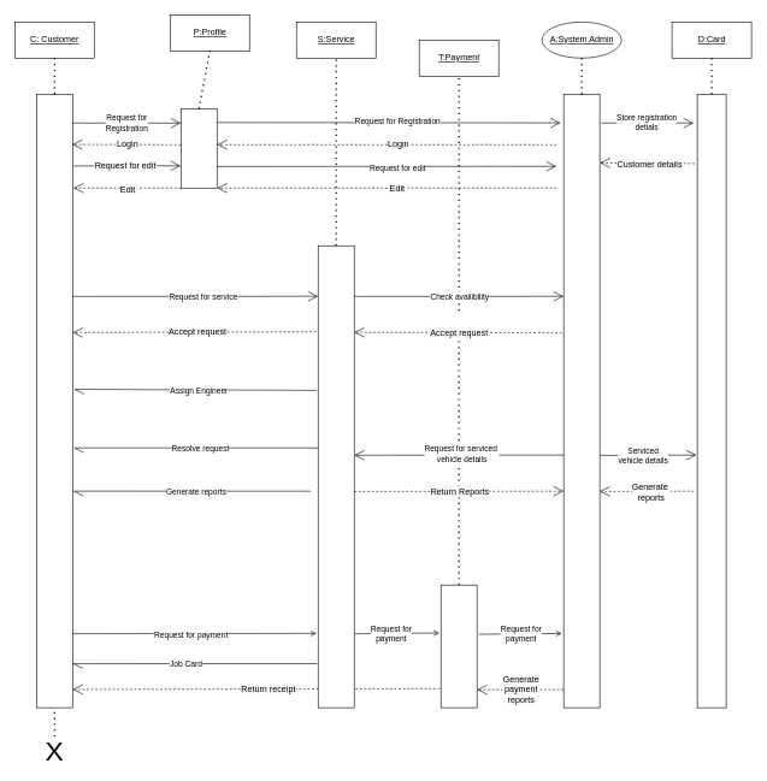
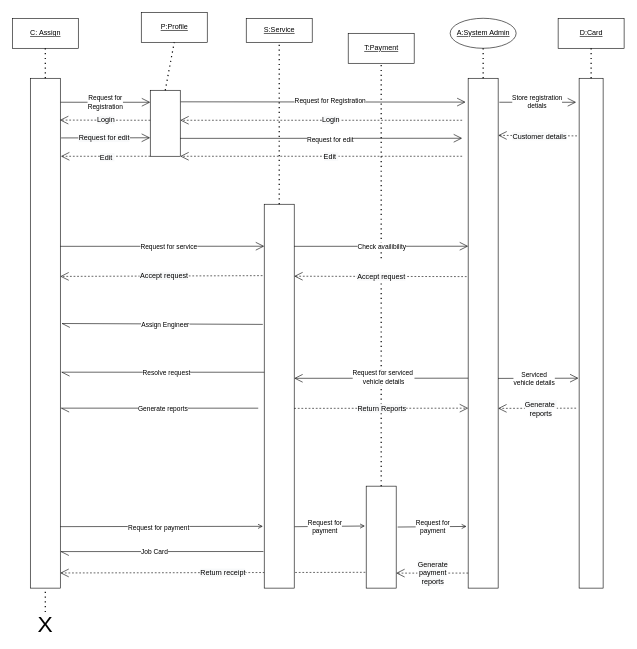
  <mxCell id="0" />
  <mxCell id="1" parent="0" />
  <mxCell id="2" value="" style="endArrow=open;endFill=1;endSize=12;html=1;rounded=0;dashed=1;exitX=-0.028;exitY=0.845;exitDx=0;exitDy=0;entryX=1.008;entryY=0.1;entryDx=0;entryDy=0;entryPerimeter=0;exitPerimeter=0;" edge="1" parent="1" source="29"><mxGeometry width="160" relative="1" as="geometry"><mxPoint x="440" y="954.41" as="sourcePoint" /><mxPoint x="100" y="954.74" as="targetPoint" /></mxGeometry></mxCell>
  <mxCell id="3" value="&lt;span style=&quot;font-size: 12px; background-color: rgb(248, 249, 250);&quot;&gt;Return receipt&lt;/span&gt;" style="edgeLabel;html=1;align=center;verticalAlign=middle;resizable=0;points=[];" vertex="1" connectable="0" parent="2"><mxGeometry x="-0.141" relative="1" as="geometry"><mxPoint x="-20" as="offset" /></mxGeometry></mxCell>
- <mxCell id="4" value="&lt;u&gt;C: Customer&lt;/u&gt;" style="html=1;" parent="1" vertex="1"><mxGeometry x="20" y="30" width="110" height="50" as="geometry" /></mxCell>
+ <mxCell id="4" value="&lt;u&gt;C: Assign&lt;/u&gt;" style="html=1;" parent="1" vertex="1"><mxGeometry x="20" y="30" width="110" height="50" as="geometry" /></mxCell>
  <mxCell id="5" value="P:Profile" style="html=1;fontStyle=4" parent="1" vertex="1"><mxGeometry x="235" y="20" width="110" height="50" as="geometry" /></mxCell>
- <mxCell id="6" value="S:Service" style="html=1;fontStyle=4" parent="1" vertex="1"><mxGeometry x="410" y="30" width="110" height="50" as="geometry" /></mxCell>
+ <mxCell id="6" value="S:Service" style="html=1;fontStyle=4" parent="1" vertex="1"><mxGeometry x="410" y="30" width="110" height="40" as="geometry" /></mxCell>
  <mxCell id="7" value="T:Payment" style="html=1;fontStyle=4" parent="1" vertex="1"><mxGeometry x="580" y="55" width="110" height="50" as="geometry" /></mxCell>
  <mxCell id="8" value="D:Card" style="html=1;fontStyle=4" parent="1" vertex="1"><mxGeometry x="930" y="30" width="110" height="50" as="geometry" /></mxCell>
  <mxCell id="9" value="A:System Admin" style="ellipse;html=1;fontStyle=4;" parent="1" vertex="1"><mxGeometry x="750" y="30" width="110" height="50" as="geometry" /></mxCell>
  <mxCell id="10" value="" style="rounded=0;whiteSpace=wrap;html=1;" parent="1" vertex="1"><mxGeometry x="50" y="130" width="50" height="850" as="geometry" /></mxCell>
  <mxCell id="11" value="" style="rounded=0;whiteSpace=wrap;html=1;" parent="1" vertex="1"><mxGeometry x="250" y="150" width="50" height="110" as="geometry" /></mxCell>
  <mxCell id="12" value="" style="endArrow=none;dashed=1;html=1;dashPattern=1 3;strokeWidth=2;rounded=0;entryX=0.5;entryY=1;entryDx=0;entryDy=0;exitX=0.5;exitY=0;exitDx=0;exitDy=0;" parent="1" source="10" target="4" edge="1"><mxGeometry width="50" height="50" relative="1" as="geometry"><mxPoint x="470" y="220" as="sourcePoint" /><mxPoint x="520" y="170" as="targetPoint" /></mxGeometry></mxCell>
  <mxCell id="13" value="" style="endArrow=none;dashed=1;html=1;dashPattern=1 3;strokeWidth=2;rounded=0;exitX=0.5;exitY=0;exitDx=0;exitDy=0;entryX=0.5;entryY=1;entryDx=0;entryDy=0;" parent="1" source="11" edge="1" target="5"><mxGeometry width="50" height="50" relative="1" as="geometry"><mxPoint x="470" y="220" as="sourcePoint" /><mxPoint x="275" y="80" as="targetPoint" /></mxGeometry></mxCell>
  <mxCell id="14" value="" style="endArrow=open;endFill=1;endSize=12;html=1;rounded=0;exitX=1.009;exitY=0.047;exitDx=0;exitDy=0;exitPerimeter=0;" parent="1" edge="1" source="10"><mxGeometry width="160" relative="1" as="geometry"><mxPoint x="110" y="170" as="sourcePoint" /><mxPoint x="250" y="170" as="targetPoint" /></mxGeometry></mxCell>
  <mxCell id="15" value="Request for &lt;br&gt;Registration" style="edgeLabel;html=1;align=center;verticalAlign=middle;resizable=0;points=[];" vertex="1" connectable="0" parent="14"><mxGeometry x="-0.112" y="-1" relative="1" as="geometry"><mxPoint x="8" y="-1" as="offset" /></mxGeometry></mxCell>
  <mxCell id="16" value="" style="endArrow=open;endFill=1;endSize=12;html=1;rounded=0;dashed=1;entryX=0.987;entryY=0.082;entryDx=0;entryDy=0;entryPerimeter=0;" parent="1" edge="1" target="10"><mxGeometry width="160" relative="1" as="geometry"><mxPoint x="250" y="200" as="sourcePoint" /><mxPoint x="110" y="200" as="targetPoint" /></mxGeometry></mxCell>
  <mxCell id="17" value="&lt;span style=&quot;font-size: 12px; background-color: rgb(248, 249, 250);&quot;&gt;Login&lt;/span&gt;" style="edgeLabel;html=1;align=center;verticalAlign=middle;resizable=0;points=[];" vertex="1" connectable="0" parent="16"><mxGeometry x="-0.091" relative="1" as="geometry"><mxPoint x="-7" as="offset" /></mxGeometry></mxCell>
  <mxCell id="18" value="" style="endArrow=open;endFill=1;endSize=12;html=1;rounded=0;entryX=-0.005;entryY=0.72;entryDx=0;entryDy=0;entryPerimeter=0;exitX=1.027;exitY=0.117;exitDx=0;exitDy=0;exitPerimeter=0;" parent="1" edge="1" target="11" source="10"><mxGeometry width="160" relative="1" as="geometry"><mxPoint x="110" y="230" as="sourcePoint" /><mxPoint x="230" y="290" as="targetPoint" /></mxGeometry></mxCell>
  <mxCell id="19" value="&lt;span style=&quot;font-size: 12px; background-color: rgb(248, 249, 250);&quot;&gt;Request for edit&lt;/span&gt;" style="edgeLabel;html=1;align=center;verticalAlign=middle;resizable=0;points=[];" vertex="1" connectable="0" parent="18"><mxGeometry x="-0.747" relative="1" as="geometry"><mxPoint x="52" as="offset" /></mxGeometry></mxCell>
  <mxCell id="20" value="" style="endArrow=open;endFill=1;endSize=12;html=1;rounded=0;dashed=1;exitX=0;exitY=1;exitDx=0;exitDy=0;entryX=1.022;entryY=0.153;entryDx=0;entryDy=0;entryPerimeter=0;" parent="1" source="11" edge="1" target="10"><mxGeometry width="160" relative="1" as="geometry"><mxPoint x="250" y="320" as="sourcePoint" /><mxPoint x="110" y="260" as="targetPoint" /></mxGeometry></mxCell>
  <mxCell id="21" value="&lt;span style=&quot;font-size: 12px; background-color: rgb(248, 249, 250);&quot;&gt;Edit&amp;nbsp;&lt;/span&gt;" style="edgeLabel;html=1;align=center;verticalAlign=middle;resizable=0;points=[];" vertex="1" connectable="0" parent="20"><mxGeometry x="-0.141" relative="1" as="geometry"><mxPoint x="-9" y="1" as="offset" /></mxGeometry></mxCell>
  <mxCell id="22" value="" style="rounded=0;whiteSpace=wrap;html=1;" parent="1" vertex="1"><mxGeometry x="440" y="340" width="50" height="640" as="geometry" /></mxCell>
  <mxCell id="23" value="" style="endArrow=none;dashed=1;html=1;dashPattern=1 3;strokeWidth=2;rounded=0;entryX=0.5;entryY=1;entryDx=0;entryDy=0;exitX=0.5;exitY=0;exitDx=0;exitDy=0;" parent="1" source="22" target="6" edge="1"><mxGeometry width="50" height="50" relative="1" as="geometry"><mxPoint x="463" y="150" as="sourcePoint" /><mxPoint x="520" y="180" as="targetPoint" /></mxGeometry></mxCell>
  <mxCell id="24" value="" style="endArrow=openAsync;endFill=0;endSize=12;html=1;rounded=0;startArrow=none;startFill=0;exitX=-0.047;exitY=0.313;exitDx=0;exitDy=0;exitPerimeter=0;entryX=1.06;entryY=0.481;entryDx=0;entryDy=0;entryPerimeter=0;" parent="1" edge="1" target="10" source="22"><mxGeometry width="160" relative="1" as="geometry"><mxPoint x="430" y="540" as="sourcePoint" /><mxPoint x="110" y="470" as="targetPoint" /></mxGeometry></mxCell>
  <mxCell id="25" value="Assign Engineer" style="edgeLabel;html=1;align=center;verticalAlign=middle;resizable=0;points=[];fontSize=11;" vertex="1" connectable="0" parent="24"><mxGeometry x="-0.086" y="1" relative="1" as="geometry"><mxPoint x="-10" as="offset" /></mxGeometry></mxCell>
  <mxCell id="26" value="" style="endArrow=openAsync;endFill=0;endSize=12;html=1;rounded=0;startArrow=none;startFill=0;entryX=1.036;entryY=0.647;entryDx=0;entryDy=0;entryPerimeter=0;" parent="1" edge="1" target="10"><mxGeometry width="160" relative="1" as="geometry"><mxPoint x="430" y="680" as="sourcePoint" /><mxPoint x="110" y="680" as="targetPoint" /></mxGeometry></mxCell>
  <mxCell id="27" value="Generate reports" style="edgeLabel;html=1;align=center;verticalAlign=middle;resizable=0;points=[];fontSize=11;" vertex="1" connectable="0" parent="26"><mxGeometry x="-0.032" y="1" relative="1" as="geometry"><mxPoint as="offset" /></mxGeometry></mxCell>
  <mxCell id="28" value="" style="rounded=0;whiteSpace=wrap;html=1;" parent="1" vertex="1"><mxGeometry x="965" y="130" width="40" height="850" as="geometry" /></mxCell>
  <mxCell id="29" value="" style="rounded=0;whiteSpace=wrap;html=1;" parent="1" vertex="1"><mxGeometry x="610" y="810" width="50" height="170" as="geometry" /></mxCell>
  <mxCell id="30" value="" style="rounded=0;whiteSpace=wrap;html=1;" parent="1" vertex="1"><mxGeometry x="780" y="130" width="50" height="850" as="geometry" /></mxCell>
  <mxCell id="31" value="" style="endArrow=none;dashed=1;html=1;dashPattern=1 3;strokeWidth=2;rounded=0;entryX=0.5;entryY=1;entryDx=0;entryDy=0;exitX=0.5;exitY=0;exitDx=0;exitDy=0;startArrow=none;" parent="1" target="7" edge="1"><mxGeometry width="50" height="50" relative="1" as="geometry"><mxPoint x="635" y="430" as="sourcePoint" /><mxPoint x="530" y="250" as="targetPoint" /></mxGeometry></mxCell>
  <mxCell id="32" value="" style="endArrow=none;dashed=1;html=1;dashPattern=1 3;strokeWidth=2;rounded=0;entryX=0.5;entryY=1;entryDx=0;entryDy=0;exitX=0.5;exitY=0;exitDx=0;exitDy=0;" parent="1" source="30" target="9" edge="1"><mxGeometry width="50" height="50" relative="1" as="geometry"><mxPoint x="645" y="820" as="sourcePoint" /><mxPoint x="635" y="90" as="targetPoint" /></mxGeometry></mxCell>
  <mxCell id="33" value="" style="endArrow=none;dashed=1;html=1;dashPattern=1 3;strokeWidth=2;rounded=0;entryX=0.5;entryY=1;entryDx=0;entryDy=0;exitX=0.5;exitY=0;exitDx=0;exitDy=0;" parent="1" source="28" target="8" edge="1"><mxGeometry width="50" height="50" relative="1" as="geometry"><mxPoint x="815" y="140" as="sourcePoint" /><mxPoint x="815" y="90" as="targetPoint" /></mxGeometry></mxCell>
  <mxCell id="34" value="" style="endArrow=open;endFill=1;endSize=12;html=1;rounded=0;exitX=1.014;exitY=0.175;exitDx=0;exitDy=0;exitPerimeter=0;entryX=0.074;entryY=0.991;entryDx=0;entryDy=0;entryPerimeter=0;" parent="1" source="11" edge="1"><mxGeometry width="160" relative="1" as="geometry"><mxPoint x="420" y="380" as="sourcePoint" /><mxPoint x="775.72" y="169.73" as="targetPoint" /></mxGeometry></mxCell>
  <mxCell id="35" value="Request for Registration" style="edgeLabel;html=1;align=center;verticalAlign=middle;resizable=0;points=[];" vertex="1" connectable="0" parent="34"><mxGeometry x="0.067" y="-1" relative="1" as="geometry"><mxPoint x="-4" y="-3" as="offset" /></mxGeometry></mxCell>
  <mxCell id="36" value="" style="endArrow=open;endFill=1;endSize=12;html=1;rounded=0;exitX=0.995;exitY=0.729;exitDx=0;exitDy=0;exitPerimeter=0;" parent="1" source="11" edge="1"><mxGeometry width="160" relative="1" as="geometry"><mxPoint x="480" y="300" as="sourcePoint" /><mxPoint x="770" y="230" as="targetPoint" /></mxGeometry></mxCell>
  <mxCell id="37" value="Request for edit" style="edgeLabel;html=1;align=center;verticalAlign=middle;resizable=0;points=[];" vertex="1" connectable="0" parent="36"><mxGeometry x="0.018" y="-1" relative="1" as="geometry"><mxPoint x="11" as="offset" /></mxGeometry></mxCell>
  <mxCell id="38" value="" style="endArrow=open;endFill=1;endSize=12;html=1;rounded=0;dashed=1;" parent="1" edge="1"><mxGeometry width="160" relative="1" as="geometry"><mxPoint x="770" y="200" as="sourcePoint" /><mxPoint x="300" y="200" as="targetPoint" /></mxGeometry></mxCell>
  <mxCell id="39" value="&lt;span style=&quot;font-size: 12px; background-color: rgb(248, 249, 250);&quot;&gt;Login&lt;/span&gt;" style="edgeLabel;html=1;align=center;verticalAlign=middle;resizable=0;points=[];" vertex="1" connectable="0" parent="38"><mxGeometry x="-0.039" y="-1" relative="1" as="geometry"><mxPoint x="6" as="offset" /></mxGeometry></mxCell>
  <mxCell id="40" value="" style="endArrow=open;endFill=1;endSize=12;html=1;rounded=0;dashed=1;entryX=1;entryY=1;entryDx=0;entryDy=0;" parent="1" target="11" edge="1"><mxGeometry width="160" relative="1" as="geometry"><mxPoint x="770" y="260" as="sourcePoint" /><mxPoint x="150" y="240" as="targetPoint" /></mxGeometry></mxCell>
  <mxCell id="41" value="&lt;span style=&quot;font-size: 12px; background-color: rgb(248, 249, 250);&quot;&gt;Edit&amp;nbsp;&lt;/span&gt;" style="edgeLabel;html=1;align=center;verticalAlign=middle;resizable=0;points=[];" vertex="1" connectable="0" parent="40"><mxGeometry x="-0.021" y="2" relative="1" as="geometry"><mxPoint x="10" y="-2" as="offset" /></mxGeometry></mxCell>
  <mxCell id="42" value="" style="endArrow=none;dashed=1;html=1;dashPattern=1 3;strokeWidth=2;rounded=0;entryX=0.5;entryY=1;entryDx=0;entryDy=0;exitX=0.5;exitY=0;exitDx=0;exitDy=0;" parent="1" source="29" edge="1"><mxGeometry width="50" height="50" relative="1" as="geometry"><mxPoint x="635" y="810" as="sourcePoint" /><mxPoint x="635" y="460" as="targetPoint" /></mxGeometry></mxCell>
  <mxCell id="43" value="" style="endArrow=open;endFill=1;endSize=12;html=1;rounded=0;exitX=1.008;exitY=0.262;exitDx=0;exitDy=0;entryX=-0.017;entryY=0.212;entryDx=0;entryDy=0;entryPerimeter=0;exitPerimeter=0;" parent="1" edge="1"><mxGeometry width="160" relative="1" as="geometry"><mxPoint x="830" y="630.38" as="sourcePoint" /><mxPoint x="963.92" y="630" as="targetPoint" /></mxGeometry></mxCell>
  <mxCell id="44" value="Serviced&lt;br&gt;vehicle details" style="edgeLabel;html=1;align=center;verticalAlign=middle;resizable=0;points=[];" vertex="1" connectable="0" parent="43"><mxGeometry x="-0.064" relative="1" as="geometry"><mxPoint x="-3" as="offset" /></mxGeometry></mxCell>
  <mxCell id="45" value="" style="endArrow=open;endFill=1;endSize=12;html=1;rounded=0;exitX=1.04;exitY=0.047;exitDx=0;exitDy=0;exitPerimeter=0;" parent="1" source="30" edge="1"><mxGeometry width="160" relative="1" as="geometry"><mxPoint x="312" y="182.04" as="sourcePoint" /><mxPoint x="960" y="170" as="targetPoint" /></mxGeometry></mxCell>
  <mxCell id="46" value="Store registration&lt;br&gt;detials" style="edgeLabel;html=1;align=center;verticalAlign=middle;resizable=0;points=[];" vertex="1" connectable="0" parent="45"><mxGeometry x="-0.204" y="1" relative="1" as="geometry"><mxPoint x="11" as="offset" /></mxGeometry></mxCell>
  <mxCell id="47" value="" style="endArrow=open;endFill=1;endSize=12;html=1;rounded=0;exitX=-0.089;exitY=0.113;exitDx=0;exitDy=0;exitPerimeter=0;dashed=1;entryX=1.004;entryY=0.112;entryDx=0;entryDy=0;entryPerimeter=0;" parent="1" source="28" target="30" edge="1"><mxGeometry width="160" relative="1" as="geometry"><mxPoint x="788" y="253.22" as="sourcePoint" /><mxPoint x="310" y="255" as="targetPoint" /></mxGeometry></mxCell>
  <mxCell id="48" value="&lt;span style=&quot;font-size: 12px; background-color: rgb(248, 249, 250);&quot;&gt;Customer details&lt;/span&gt;" style="edgeLabel;html=1;align=center;verticalAlign=middle;resizable=0;points=[];" vertex="1" connectable="0" parent="47"><mxGeometry x="0.072" y="1" relative="1" as="geometry"><mxPoint x="7" as="offset" /></mxGeometry></mxCell>
  <mxCell id="49" value="" style="endArrow=open;html=1;rounded=0;exitX=1.013;exitY=0.84;exitDx=0;exitDy=0;exitPerimeter=0;endFill=0;entryX=-0.043;entryY=0.391;entryDx=0;entryDy=0;entryPerimeter=0;" parent="1" target="29" edge="1" source="22"><mxGeometry width="50" height="50" relative="1" as="geometry"><mxPoint x="491.5" y="873.74" as="sourcePoint" /><mxPoint x="580" y="890" as="targetPoint" /></mxGeometry></mxCell>
  <mxCell id="50" value="Request for&lt;br&gt;payment" style="edgeLabel;html=1;align=center;verticalAlign=middle;resizable=0;points=[];fontSize=11;" vertex="1" connectable="0" parent="49"><mxGeometry x="-0.145" relative="1" as="geometry"><mxPoint as="offset" /></mxGeometry></mxCell>
  <mxCell id="51" value="" style="endArrow=none;dashed=1;html=1;dashPattern=1 3;strokeWidth=2;rounded=0;entryX=0.5;entryY=1;entryDx=0;entryDy=0;" parent="1" target="10" edge="1"><mxGeometry width="50" height="50" relative="1" as="geometry"><mxPoint x="75" y="1020" as="sourcePoint" /><mxPoint x="530" y="1130" as="targetPoint" /></mxGeometry></mxCell>
  <mxCell id="52" value="X" style="text;html=1;strokeColor=none;fillColor=none;align=center;verticalAlign=middle;whiteSpace=wrap;rounded=0;fontSize=38;" parent="1" vertex="1"><mxGeometry x="25" y="1020" width="100" height="40" as="geometry" /></mxCell>
  <mxCell id="53" style="edgeStyle=orthogonalEdgeStyle;rounded=0;orthogonalLoop=1;jettySize=auto;html=1;exitX=0.5;exitY=1;exitDx=0;exitDy=0;" edge="1" parent="1"><mxGeometry relative="1" as="geometry"><mxPoint x="899.5" y="270" as="sourcePoint" /><mxPoint x="899.5" y="270" as="targetPoint" /></mxGeometry></mxCell>
  <mxCell id="54" value="" style="endArrow=open;endFill=1;endSize=12;html=1;rounded=0;exitX=0.995;exitY=0.729;exitDx=0;exitDy=0;exitPerimeter=0;" edge="1" parent="1"><mxGeometry width="160" relative="1" as="geometry"><mxPoint x="490" y="410.19" as="sourcePoint" /><mxPoint x="780" y="410" as="targetPoint" /></mxGeometry></mxCell>
  <mxCell id="55" value="&lt;font style=&quot;font-size: 11px;&quot;&gt;Check availibility&lt;/font&gt;" style="edgeLabel;html=1;align=center;verticalAlign=middle;resizable=0;points=[];" vertex="1" connectable="0" parent="54"><mxGeometry x="0.018" y="-1" relative="1" as="geometry"><mxPoint x="-3" y="-1" as="offset" /></mxGeometry></mxCell>
  <mxCell id="56" value="" style="endArrow=open;endFill=1;endSize=12;html=1;rounded=0;exitX=0.995;exitY=0.729;exitDx=0;exitDy=0;exitPerimeter=0;" edge="1" parent="1"><mxGeometry width="160" relative="1" as="geometry"><mxPoint x="100" y="410.19" as="sourcePoint" /><mxPoint x="440" y="410" as="targetPoint" /></mxGeometry></mxCell>
  <mxCell id="57" value="Request for service" style="edgeLabel;html=1;align=center;verticalAlign=middle;resizable=0;points=[];" vertex="1" connectable="0" parent="56"><mxGeometry x="0.018" y="-1" relative="1" as="geometry"><mxPoint x="7" y="-1" as="offset" /></mxGeometry></mxCell>
  <mxCell id="58" value="" style="endArrow=open;endFill=1;endSize=12;html=1;rounded=0;dashed=1;exitX=-0.051;exitY=0.389;exitDx=0;exitDy=0;entryX=1.008;entryY=0.1;entryDx=0;entryDy=0;entryPerimeter=0;exitPerimeter=0;" edge="1" parent="1" source="30"><mxGeometry width="160" relative="1" as="geometry"><mxPoint x="639.6" y="460" as="sourcePoint" /><mxPoint x="490" y="460" as="targetPoint" /></mxGeometry></mxCell>
  <mxCell id="59" value="&lt;span style=&quot;font-size: 12px; background-color: rgb(248, 249, 250);&quot;&gt;Accept request&lt;/span&gt;" style="edgeLabel;html=1;align=center;verticalAlign=middle;resizable=0;points=[];" vertex="1" connectable="0" parent="58"><mxGeometry x="-0.141" relative="1" as="geometry"><mxPoint x="-20" as="offset" /></mxGeometry></mxCell>
  <mxCell id="60" value="" style="endArrow=open;endFill=1;endSize=12;html=1;rounded=0;dashed=1;entryX=1.008;entryY=0.1;entryDx=0;entryDy=0;entryPerimeter=0;exitX=-0.057;exitY=0.186;exitDx=0;exitDy=0;exitPerimeter=0;" edge="1" parent="1" source="22"><mxGeometry width="160" relative="1" as="geometry"><mxPoint x="430" y="460" as="sourcePoint" /><mxPoint x="100" y="460.33" as="targetPoint" /></mxGeometry></mxCell>
  <mxCell id="61" value="&lt;span style=&quot;font-size: 12px; background-color: rgb(248, 249, 250);&quot;&gt;Accept request&lt;/span&gt;" style="edgeLabel;html=1;align=center;verticalAlign=middle;resizable=0;points=[];" vertex="1" connectable="0" parent="60"><mxGeometry x="-0.141" relative="1" as="geometry"><mxPoint x="-20" as="offset" /></mxGeometry></mxCell>
  <mxCell id="62" value="" style="endArrow=open;endFill=1;endSize=12;html=1;rounded=0;exitX=0.995;exitY=0.729;exitDx=0;exitDy=0;exitPerimeter=0;" edge="1" parent="1"><mxGeometry width="160" relative="1" as="geometry"><mxPoint x="780" y="630" as="sourcePoint" /><mxPoint x="490" y="630.19" as="targetPoint" /></mxGeometry></mxCell>
  <mxCell id="63" value="Request for serviced&amp;nbsp;&lt;br&gt;vehicle details" style="edgeLabel;html=1;align=center;verticalAlign=middle;resizable=0;points=[];" vertex="1" connectable="0" parent="62"><mxGeometry x="0.018" y="-1" relative="1" as="geometry"><mxPoint x="7" y="-1" as="offset" /></mxGeometry></mxCell>
  <mxCell id="64" value="" style="endArrow=open;endFill=1;endSize=12;html=1;rounded=0;dashed=1;entryX=1.008;entryY=0.1;entryDx=0;entryDy=0;entryPerimeter=0;" edge="1" parent="1"><mxGeometry width="160" relative="1" as="geometry"><mxPoint x="490" y="680.33" as="sourcePoint" /><mxPoint x="780" y="680" as="targetPoint" /></mxGeometry></mxCell>
  <mxCell id="65" value="&lt;span style=&quot;font-size: 12px; background-color: rgb(248, 249, 250);&quot;&gt;Return Reports&lt;/span&gt;" style="edgeLabel;html=1;align=center;verticalAlign=middle;resizable=0;points=[];" vertex="1" connectable="0" parent="64"><mxGeometry x="-0.141" relative="1" as="geometry"><mxPoint x="21" as="offset" /></mxGeometry></mxCell>
  <mxCell id="66" value="" style="endArrow=openAsync;endFill=0;endSize=12;html=1;rounded=0;startArrow=none;startFill=0;entryX=1.023;entryY=0.423;entryDx=0;entryDy=0;entryPerimeter=0;exitX=-0.027;exitY=0.34;exitDx=0;exitDy=0;exitPerimeter=0;" edge="1" parent="1"><mxGeometry width="160" relative="1" as="geometry"><mxPoint x="440" y="620.1" as="sourcePoint" /><mxPoint x="102.5" y="620" as="targetPoint" /></mxGeometry></mxCell>
  <mxCell id="67" value="Resolve request" style="edgeLabel;html=1;align=center;verticalAlign=middle;resizable=0;points=[];fontSize=11;" vertex="1" connectable="0" parent="66"><mxGeometry x="-0.032" y="1" relative="1" as="geometry"><mxPoint as="offset" /></mxGeometry></mxCell>
  <mxCell id="68" value="" style="endArrow=open;endFill=1;endSize=12;html=1;rounded=0;dashed=1;entryX=1.008;entryY=0.1;entryDx=0;entryDy=0;entryPerimeter=0;" edge="1" parent="1"><mxGeometry width="160" relative="1" as="geometry"><mxPoint x="960" y="680" as="sourcePoint" /><mxPoint x="830" y="680.33" as="targetPoint" /></mxGeometry></mxCell>
  <mxCell id="69" value="&lt;span style=&quot;font-size: 12px; background-color: rgb(248, 249, 250);&quot;&gt;Generate&amp;nbsp;&lt;br&gt;reports&lt;br&gt;&lt;/span&gt;" style="edgeLabel;html=1;align=center;verticalAlign=middle;resizable=0;points=[];" vertex="1" connectable="0" parent="68"><mxGeometry x="-0.141" relative="1" as="geometry"><mxPoint x="-4" as="offset" /></mxGeometry></mxCell>
  <mxCell id="70" value="" style="endArrow=open;html=1;rounded=0;exitX=1.049;exitY=0.401;exitDx=0;exitDy=0;exitPerimeter=0;endFill=0;entryX=-0.054;entryY=0.879;entryDx=0;entryDy=0;entryPerimeter=0;" edge="1" parent="1" source="29" target="30"><mxGeometry width="50" height="50" relative="1" as="geometry"><mxPoint x="660" y="880" as="sourcePoint" /><mxPoint x="778.45" y="880.57" as="targetPoint" /></mxGeometry></mxCell>
  <mxCell id="71" value="Request for&lt;br&gt;payment" style="edgeLabel;html=1;align=center;verticalAlign=middle;resizable=0;points=[];fontSize=11;" vertex="1" connectable="0" parent="70"><mxGeometry x="-0.145" relative="1" as="geometry"><mxPoint x="9" as="offset" /></mxGeometry></mxCell>
  <mxCell id="72" value="" style="endArrow=open;endFill=1;endSize=12;html=1;rounded=0;dashed=1;exitX=0;exitY=0.5;exitDx=0;exitDy=0;" edge="1" parent="1"><mxGeometry width="160" relative="1" as="geometry"><mxPoint x="780" y="954.92" as="sourcePoint" /><mxPoint x="660" y="955" as="targetPoint" /></mxGeometry></mxCell>
  <mxCell id="73" value="&lt;span style=&quot;font-size: 12px; background-color: rgb(248, 249, 250);&quot;&gt;Generate&lt;br&gt;payment&lt;br&gt;reports&lt;br&gt;&lt;/span&gt;" style="edgeLabel;html=1;align=center;verticalAlign=middle;resizable=0;points=[];" vertex="1" connectable="0" parent="72"><mxGeometry x="-0.141" relative="1" as="geometry"><mxPoint x="-8" as="offset" /></mxGeometry></mxCell>
  <mxCell id="74" value="" style="endArrow=open;html=1;rounded=0;entryX=-0.045;entryY=0.537;entryDx=0;entryDy=0;entryPerimeter=0;endFill=0;exitX=1;exitY=0.575;exitDx=0;exitDy=0;exitPerimeter=0;" edge="1" parent="1"><mxGeometry width="50" height="50" relative="1" as="geometry"><mxPoint x="100" y="877.5" as="sourcePoint" /><mxPoint x="437.75" y="877" as="targetPoint" /></mxGeometry></mxCell>
  <mxCell id="75" value="Request for payment" style="edgeLabel;html=1;align=center;verticalAlign=middle;resizable=0;points=[];fontSize=11;" vertex="1" connectable="0" parent="74"><mxGeometry x="0.08" y="-1" relative="1" as="geometry"><mxPoint x="-19" as="offset" /></mxGeometry></mxCell>
  <mxCell id="76" value="" style="endArrow=openAsync;endFill=0;endSize=12;html=1;rounded=0;startArrow=none;startFill=0;exitX=-0.026;exitY=0.579;exitDx=0;exitDy=0;exitPerimeter=0;entryX=1.025;entryY=0.607;entryDx=0;entryDy=0;entryPerimeter=0;" edge="1" parent="1"><mxGeometry width="160" relative="1" as="geometry"><mxPoint x="438.7" y="919" as="sourcePoint" /><mxPoint x="101.25" y="919.1" as="targetPoint" /></mxGeometry></mxCell>
  <mxCell id="77" value="Job Card" style="edgeLabel;html=1;align=center;verticalAlign=middle;resizable=0;points=[];fontSize=11;" vertex="1" connectable="0" parent="76"><mxGeometry x="0.076" relative="1" as="geometry"><mxPoint as="offset" /></mxGeometry></mxCell>
